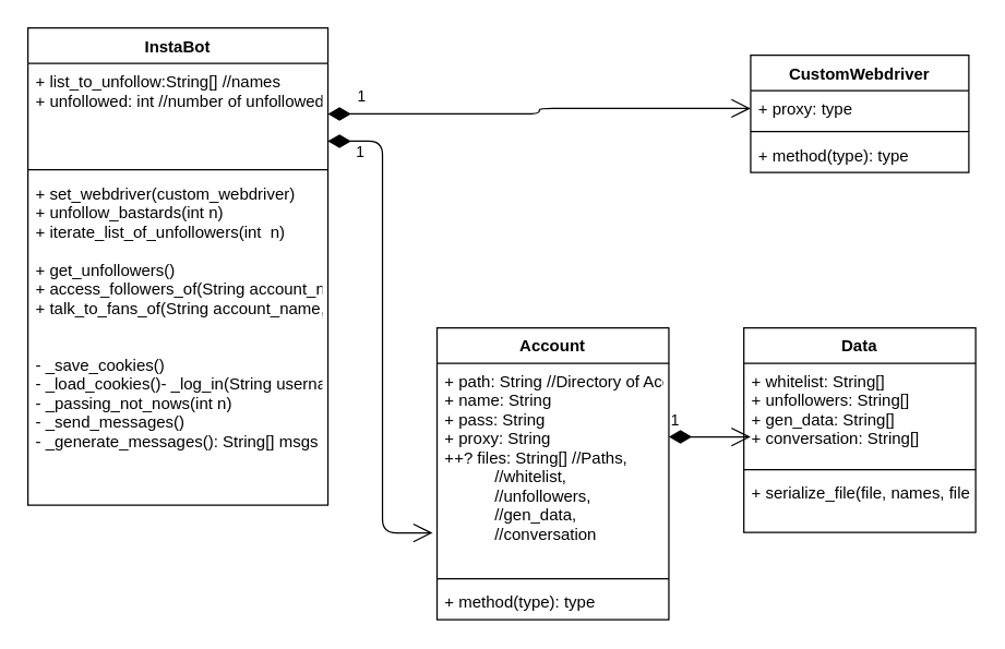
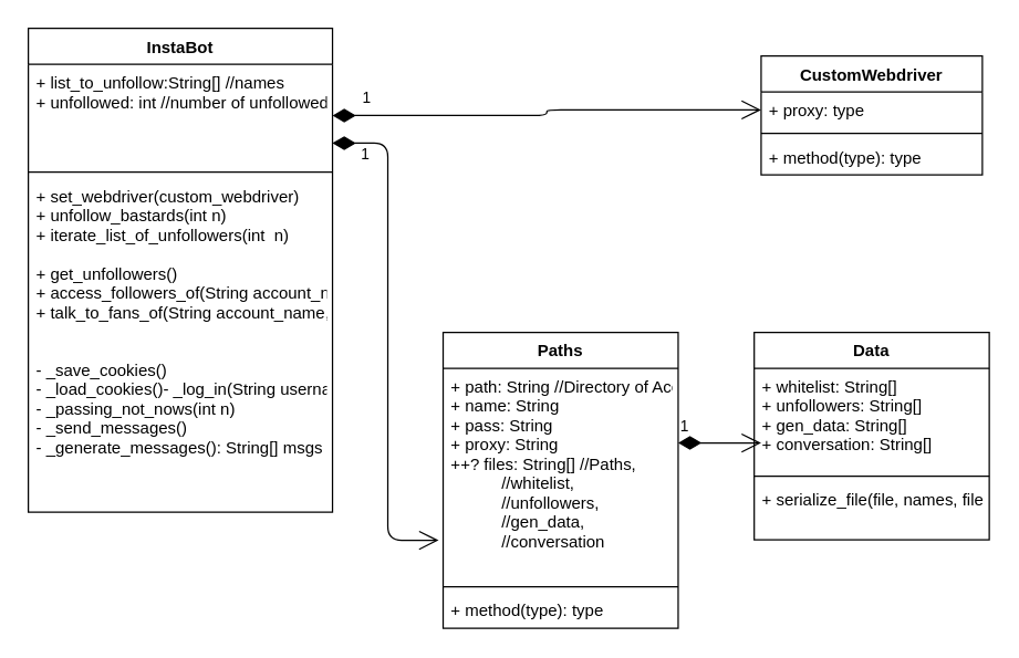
  <mxCell id="0" />
  <mxCell id="1" parent="0" />
  <mxCell id="2" value="InstaBot" style="swimlane;fontStyle=1;align=center;verticalAlign=top;childLayout=stackLayout;horizontal=1;startSize=26;horizontalStack=0;resizeParent=1;resizeParentMax=0;resizeLast=0;collapsible=1;marginBottom=0;" vertex="1" parent="1"><mxGeometry x="20" y="20" width="220" height="350" as="geometry" /></mxCell>
  <mxCell id="3" value="+ list_to_unfollow:String[] //names&#10;+ unfollowed: int //number of unfollowed&#10;" style="text;strokeColor=none;fillColor=none;align=left;verticalAlign=top;spacingLeft=4;spacingRight=4;overflow=hidden;rotatable=0;points=[[0,0.5],[1,0.5]];portConstraint=eastwest;" vertex="1" parent="2"><mxGeometry y="26" width="220" height="74" as="geometry" /></mxCell>
  <mxCell id="4" value="" style="line;strokeWidth=1;fillColor=none;align=left;verticalAlign=middle;spacingTop=-1;spacingLeft=3;spacingRight=3;rotatable=0;labelPosition=right;points=[];portConstraint=eastwest;" vertex="1" parent="2"><mxGeometry y="100" width="220" height="8" as="geometry" /></mxCell>
  <mxCell id="5" value="+ set_webdriver(custom_webdriver)&#10;+ unfollow_bastards(int n)&#10;+ iterate_list_of_unfollowers(int  n)&#10;&#10;+ get_unfollowers()&#10;+ access_followers_of(String account_name)&#10;+ talk_to_fans_of(String account_name, int n_of_fans)&#10;&#10;&#10;- _save_cookies()&#10;- _load_cookies()- _log_in(String username, String password)&#10;- _passing_not_nows(int n)&#10;- _send_messages()&#10;- _generate_messages(): String[] msgs&#10;&#10;&#10;" style="text;strokeColor=none;fillColor=none;align=left;verticalAlign=top;spacingLeft=4;spacingRight=4;overflow=hidden;rotatable=0;points=[[0,0.5],[1,0.5]];portConstraint=eastwest;" vertex="1" parent="2"><mxGeometry y="108" width="220" height="242" as="geometry" /></mxCell>
  <mxCell id="6" value="CustomWebdriver" style="swimlane;fontStyle=1;align=center;verticalAlign=top;childLayout=stackLayout;horizontal=1;startSize=26;horizontalStack=0;resizeParent=1;resizeParentMax=0;resizeLast=0;collapsible=1;marginBottom=0;" vertex="1" parent="1"><mxGeometry x="550" y="40" width="160" height="86" as="geometry" /></mxCell>
  <mxCell id="7" value="+ proxy: type" style="text;strokeColor=none;fillColor=none;align=left;verticalAlign=top;spacingLeft=4;spacingRight=4;overflow=hidden;rotatable=0;points=[[0,0.5],[1,0.5]];portConstraint=eastwest;" vertex="1" parent="6"><mxGeometry y="26" width="160" height="26" as="geometry" /></mxCell>
  <mxCell id="8" value="" style="line;strokeWidth=1;fillColor=none;align=left;verticalAlign=middle;spacingTop=-1;spacingLeft=3;spacingRight=3;rotatable=0;labelPosition=right;points=[];portConstraint=eastwest;" vertex="1" parent="6"><mxGeometry y="52" width="160" height="8" as="geometry" /></mxCell>
  <mxCell id="9" value="+ method(type): type" style="text;strokeColor=none;fillColor=none;align=left;verticalAlign=top;spacingLeft=4;spacingRight=4;overflow=hidden;rotatable=0;points=[[0,0.5],[1,0.5]];portConstraint=eastwest;" vertex="1" parent="6"><mxGeometry y="60" width="160" height="26" as="geometry" /></mxCell>
- <mxCell id="10" value="Account" style="swimlane;fontStyle=1;align=center;verticalAlign=top;childLayout=stackLayout;horizontal=1;startSize=26;horizontalStack=0;resizeParent=1;resizeParentMax=0;resizeLast=0;collapsible=1;marginBottom=0;" vertex="1" parent="1"><mxGeometry x="320" y="240" width="170" height="214" as="geometry" /></mxCell>
+ <mxCell id="10" value="Paths" style="swimlane;fontStyle=1;align=center;verticalAlign=top;childLayout=stackLayout;horizontal=1;startSize=26;horizontalStack=0;resizeParent=1;resizeParentMax=0;resizeLast=0;collapsible=1;marginBottom=0;" vertex="1" parent="1"><mxGeometry x="320" y="240" width="170" height="214" as="geometry" /></mxCell>
  <mxCell id="11" value="+ path: String //Directory of Account Data&#10;+ name: String&#10;+ pass: String&#10;+ proxy: String&#10;++? files: String[] //Paths, &#10;           //whitelist, &#10;           //unfollowers,&#10;           //gen_data,&#10;           //conversation&#10; &#10;" style="text;strokeColor=none;fillColor=none;align=left;verticalAlign=top;spacingLeft=4;spacingRight=4;overflow=hidden;rotatable=0;points=[[0,0.5],[1,0.5]];portConstraint=eastwest;" vertex="1" parent="10"><mxGeometry y="26" width="170" height="154" as="geometry" /></mxCell>
  <mxCell id="12" value="" style="line;strokeWidth=1;fillColor=none;align=left;verticalAlign=middle;spacingTop=-1;spacingLeft=3;spacingRight=3;rotatable=0;labelPosition=right;points=[];portConstraint=eastwest;" vertex="1" parent="10"><mxGeometry y="180" width="170" height="8" as="geometry" /></mxCell>
  <mxCell id="13" value="+ method(type): type" style="text;strokeColor=none;fillColor=none;align=left;verticalAlign=top;spacingLeft=4;spacingRight=4;overflow=hidden;rotatable=0;points=[[0,0.5],[1,0.5]];portConstraint=eastwest;" vertex="1" parent="10"><mxGeometry y="188" width="170" height="26" as="geometry" /></mxCell>
  <mxCell id="14" value="1" style="endArrow=open;html=1;endSize=12;startArrow=diamondThin;startSize=14;startFill=1;edgeStyle=orthogonalEdgeStyle;align=left;verticalAlign=bottom;exitX=1;exitY=0.77;exitDx=0;exitDy=0;exitPerimeter=0;entryX=-0.019;entryY=0.808;entryDx=0;entryDy=0;entryPerimeter=0;" edge="1" parent="1" source="3" target="11"><mxGeometry x="-0.896" y="-17" relative="1" as="geometry"><mxPoint x="290" y="220" as="sourcePoint" /><mxPoint x="450" y="220" as="targetPoint" /><mxPoint as="offset" /></mxGeometry></mxCell>
  <mxCell id="15" value="1" style="endArrow=open;html=1;endSize=12;startArrow=diamondThin;startSize=14;startFill=1;edgeStyle=orthogonalEdgeStyle;align=left;verticalAlign=bottom;exitX=1;exitY=0.5;exitDx=0;exitDy=0;entryX=0;entryY=0.5;entryDx=0;entryDy=0;" edge="1" parent="1" source="3" target="7"><mxGeometry x="0.013" y="135" relative="1" as="geometry"><mxPoint x="250" y="70" as="sourcePoint" /><mxPoint x="410" y="70" as="targetPoint" /><mxPoint x="-135" y="135" as="offset" /></mxGeometry></mxCell>
  <mxCell id="16" value="Data" style="swimlane;fontStyle=1;align=center;verticalAlign=top;childLayout=stackLayout;horizontal=1;startSize=26;horizontalStack=0;resizeParent=1;resizeParentMax=0;resizeLast=0;collapsible=1;marginBottom=0;" vertex="1" parent="1"><mxGeometry x="545" y="240" width="170" height="150" as="geometry" /></mxCell>
  <mxCell id="17" value="+ whitelist: String[]&#10;+ unfollowers: String[]&#10;+ gen_data: String[]&#10;+ conversation: String[]&#10; &#10;" style="text;strokeColor=none;fillColor=none;align=left;verticalAlign=top;spacingLeft=4;spacingRight=4;overflow=hidden;rotatable=0;points=[[0,0.5],[1,0.5]];portConstraint=eastwest;" vertex="1" parent="16"><mxGeometry y="26" width="170" height="74" as="geometry" /></mxCell>
  <mxCell id="18" value="" style="line;strokeWidth=1;fillColor=none;align=left;verticalAlign=middle;spacingTop=-1;spacingLeft=3;spacingRight=3;rotatable=0;labelPosition=right;points=[];portConstraint=eastwest;" vertex="1" parent="16"><mxGeometry y="100" width="170" height="8" as="geometry" /></mxCell>
  <mxCell id="19" value="+ serialize_file(file, names, fileName)&#10;" style="text;strokeColor=none;fillColor=none;align=left;verticalAlign=top;spacingLeft=4;spacingRight=4;overflow=hidden;rotatable=0;points=[[0,0.5],[1,0.5]];portConstraint=eastwest;" vertex="1" parent="16"><mxGeometry y="108" width="170" height="42" as="geometry" /></mxCell>
  <mxCell id="20" value="1" style="endArrow=open;html=1;endSize=12;startArrow=diamondThin;startSize=14;startFill=1;edgeStyle=orthogonalEdgeStyle;align=left;verticalAlign=bottom;" edge="1" parent="1"><mxGeometry x="-1" y="3" relative="1" as="geometry"><mxPoint x="490" y="320" as="sourcePoint" /><mxPoint x="550" y="320" as="targetPoint" /></mxGeometry></mxCell>
